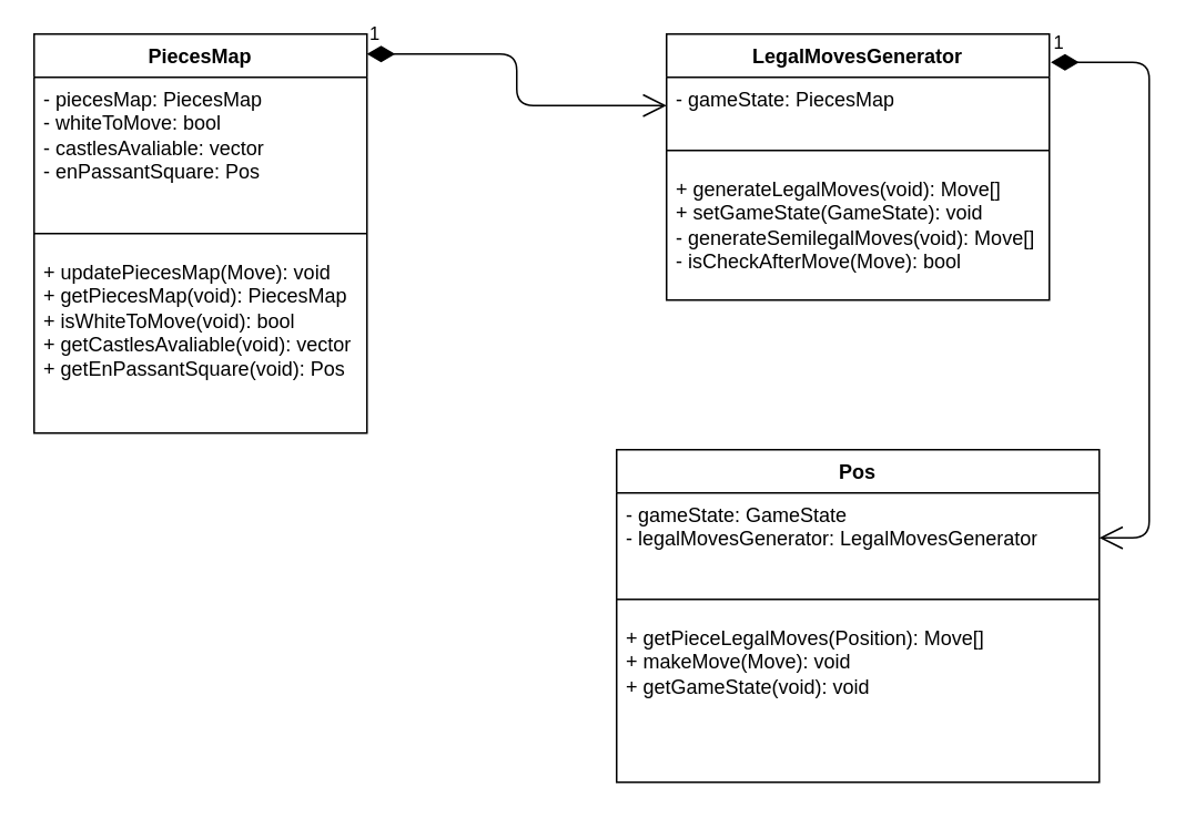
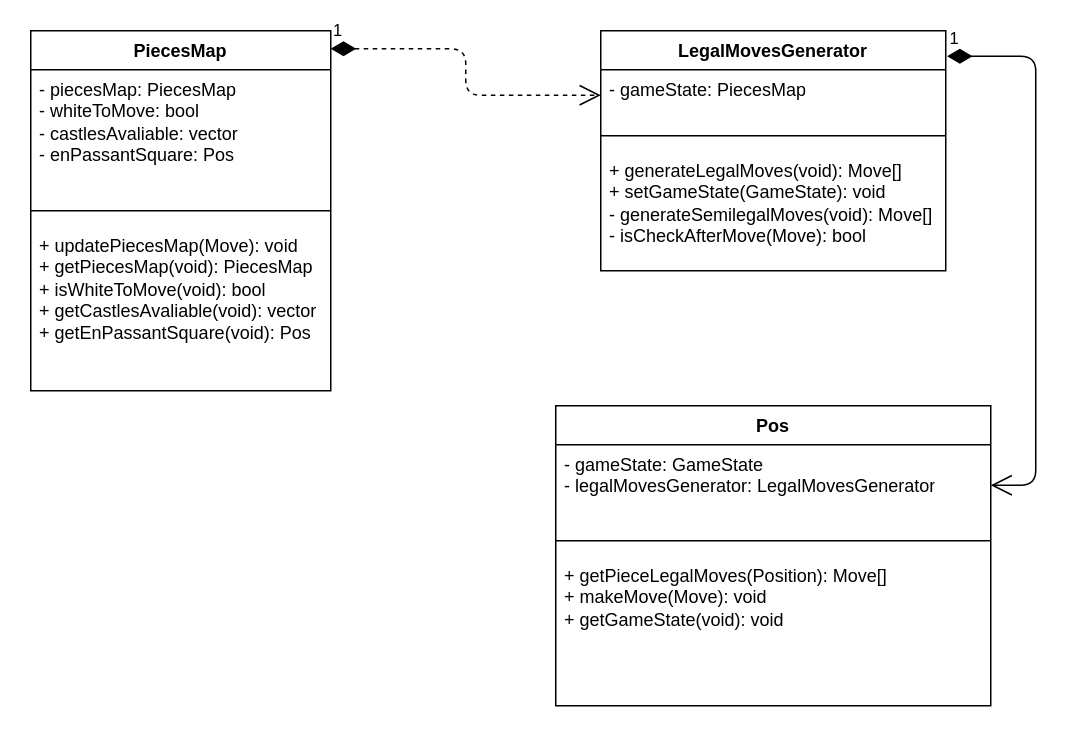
  <mxCell id="0" />
  <mxCell id="1" parent="0" />
  <mxCell id="2" value="PiecesMap" style="swimlane;fontStyle=1;align=center;verticalAlign=top;childLayout=stackLayout;horizontal=1;startSize=26;horizontalStack=0;resizeParent=1;resizeParentMax=0;resizeLast=0;collapsible=1;marginBottom=0;whiteSpace=wrap;html=1;" vertex="1" parent="1"><mxGeometry x="20" y="20" width="200" height="240" as="geometry"><mxRectangle x="140" y="50" width="100" height="30" as="alternateBounds" /></mxGeometry></mxCell>
  <mxCell id="3" value="- piecesMap: PiecesMap&lt;div&gt;- whiteToMove: bool&lt;/div&gt;&lt;div&gt;- castlesAvaliable: vector&lt;/div&gt;&lt;div&gt;- enPassantSquare: Pos&lt;/div&gt;" style="text;strokeColor=none;fillColor=none;align=left;verticalAlign=top;spacingLeft=4;spacingRight=4;overflow=hidden;rotatable=0;points=[[0,0.5],[1,0.5]];portConstraint=eastwest;whiteSpace=wrap;html=1;" vertex="1" parent="2"><mxGeometry y="26" width="200" height="84" as="geometry" /></mxCell>
  <mxCell id="4" value="" style="line;strokeWidth=1;fillColor=none;align=left;verticalAlign=middle;spacingTop=-1;spacingLeft=3;spacingRight=3;rotatable=0;labelPosition=right;points=[];portConstraint=eastwest;strokeColor=inherit;" vertex="1" parent="2"><mxGeometry y="110" width="200" height="20" as="geometry" /></mxCell>
  <mxCell id="5" value="&lt;div&gt;+ updatePiecesMap(Move): void&lt;/div&gt;+ getPiecesMap(void): PiecesMap&lt;div&gt;+ isWhiteToMove(void): bool&lt;/div&gt;&lt;div&gt;+ getCastlesAvaliable(void): vector&lt;/div&gt;&lt;div&gt;+ getEnPassantSquare(void): Pos&lt;/div&gt;" style="text;strokeColor=none;fillColor=none;align=left;verticalAlign=top;spacingLeft=4;spacingRight=4;overflow=hidden;rotatable=0;points=[[0,0.5],[1,0.5]];portConstraint=eastwest;whiteSpace=wrap;html=1;" vertex="1" parent="2"><mxGeometry y="130" width="200" height="110" as="geometry" /></mxCell>
  <mxCell id="6" value="LegalMovesGenerator" style="swimlane;fontStyle=1;align=center;verticalAlign=top;childLayout=stackLayout;horizontal=1;startSize=26;horizontalStack=0;resizeParent=1;resizeParentMax=0;resizeLast=0;collapsible=1;marginBottom=0;whiteSpace=wrap;html=1;" vertex="1" parent="1"><mxGeometry x="400" y="20" width="230" height="160" as="geometry"><mxRectangle x="140" y="50" width="100" height="30" as="alternateBounds" /></mxGeometry></mxCell>
  <mxCell id="7" value="- gameState: PiecesMap" style="text;strokeColor=none;fillColor=none;align=left;verticalAlign=top;spacingLeft=4;spacingRight=4;overflow=hidden;rotatable=0;points=[[0,0.5],[1,0.5]];portConstraint=eastwest;whiteSpace=wrap;html=1;" vertex="1" parent="6"><mxGeometry y="26" width="230" height="34" as="geometry" /></mxCell>
  <mxCell id="8" value="" style="line;strokeWidth=1;fillColor=none;align=left;verticalAlign=middle;spacingTop=-1;spacingLeft=3;spacingRight=3;rotatable=0;labelPosition=right;points=[];portConstraint=eastwest;strokeColor=inherit;" vertex="1" parent="6"><mxGeometry y="60" width="230" height="20" as="geometry" /></mxCell>
  <mxCell id="9" value="&lt;div&gt;+ generateLegalMoves(void): Move[]&lt;/div&gt;&lt;div&gt;+ setGameState(GameState): void&lt;/div&gt;&lt;div&gt;- generateSemilegalMoves(void): Move[]&lt;/div&gt;&lt;div&gt;- isCheckAfterMove(Move): bool&lt;/div&gt;" style="text;strokeColor=none;fillColor=none;align=left;verticalAlign=top;spacingLeft=4;spacingRight=4;overflow=hidden;rotatable=0;points=[[0,0.5],[1,0.5]];portConstraint=eastwest;whiteSpace=wrap;html=1;" vertex="1" parent="6"><mxGeometry y="80" width="230" height="80" as="geometry" /></mxCell>
- <mxCell id="10" value="1" style="endArrow=open;html=1;endSize=12;startArrow=diamondThin;startSize=14;startFill=1;edgeStyle=orthogonalEdgeStyle;align=left;verticalAlign=bottom;exitX=1;exitY=0.05;exitDx=0;exitDy=0;exitPerimeter=0;" edge="1" parent="1" source="2" target="7"><mxGeometry x="-1" y="3" relative="1" as="geometry"><mxPoint x="220" y="61" as="sourcePoint" /><mxPoint x="330" y="50" as="targetPoint" /></mxGeometry></mxCell>
+ <mxCell id="10" value="1" style="endArrow=open;html=1;endSize=12;startArrow=diamondThin;startSize=14;startFill=1;edgeStyle=orthogonalEdgeStyle;align=left;verticalAlign=bottom;exitX=1;exitY=0.05;exitDx=0;exitDy=0;exitPerimeter=0;dashed=1;" edge="1" parent="1" source="2" target="7"><mxGeometry x="-1" y="3" relative="1" as="geometry"><mxPoint x="220" y="61" as="sourcePoint" /><mxPoint x="330" y="50" as="targetPoint" /></mxGeometry></mxCell>
  <mxCell id="11" value="Pos" style="swimlane;fontStyle=1;align=center;verticalAlign=top;childLayout=stackLayout;horizontal=1;startSize=26;horizontalStack=0;resizeParent=1;resizeParentMax=0;resizeLast=0;collapsible=1;marginBottom=0;whiteSpace=wrap;html=1;" vertex="1" parent="1"><mxGeometry x="370" y="270" width="290" height="200" as="geometry"><mxRectangle x="140" y="50" width="100" height="30" as="alternateBounds" /></mxGeometry></mxCell>
  <mxCell id="12" value="- gameState: GameState&lt;div&gt;- legalMovesGenerator: LegalMovesGenerator&lt;/div&gt;" style="text;strokeColor=none;fillColor=none;align=left;verticalAlign=top;spacingLeft=4;spacingRight=4;overflow=hidden;rotatable=0;points=[[0,0.5],[1,0.5]];portConstraint=eastwest;whiteSpace=wrap;html=1;" vertex="1" parent="11"><mxGeometry y="26" width="290" height="54" as="geometry" /></mxCell>
  <mxCell id="13" value="" style="line;strokeWidth=1;fillColor=none;align=left;verticalAlign=middle;spacingTop=-1;spacingLeft=3;spacingRight=3;rotatable=0;labelPosition=right;points=[];portConstraint=eastwest;strokeColor=inherit;" vertex="1" parent="11"><mxGeometry y="80" width="290" height="20" as="geometry" /></mxCell>
  <mxCell id="14" value="&lt;div&gt;+ getPieceLegalMoves(Position): Move[]&lt;/div&gt;&lt;div&gt;+ makeMove(Move): void&lt;/div&gt;&lt;div&gt;+ getGameState(void): void&lt;/div&gt;" style="text;strokeColor=none;fillColor=none;align=left;verticalAlign=top;spacingLeft=4;spacingRight=4;overflow=hidden;rotatable=0;points=[[0,0.5],[1,0.5]];portConstraint=eastwest;whiteSpace=wrap;html=1;" vertex="1" parent="11"><mxGeometry y="100" width="290" height="100" as="geometry" /></mxCell>
  <mxCell id="15" value="1" style="endArrow=open;html=1;endSize=12;startArrow=diamondThin;startSize=14;startFill=1;edgeStyle=orthogonalEdgeStyle;align=left;verticalAlign=bottom;exitX=1.004;exitY=0.106;exitDx=0;exitDy=0;exitPerimeter=0;entryX=1;entryY=0.5;entryDx=0;entryDy=0;" edge="1" parent="1" source="6" target="12"><mxGeometry x="-1" y="3" relative="1" as="geometry"><mxPoint x="330" y="270" as="sourcePoint" /><mxPoint x="350" y="220" as="targetPoint" /><Array as="points"><mxPoint x="690" y="37" /><mxPoint x="690" y="323" /></Array></mxGeometry></mxCell>
